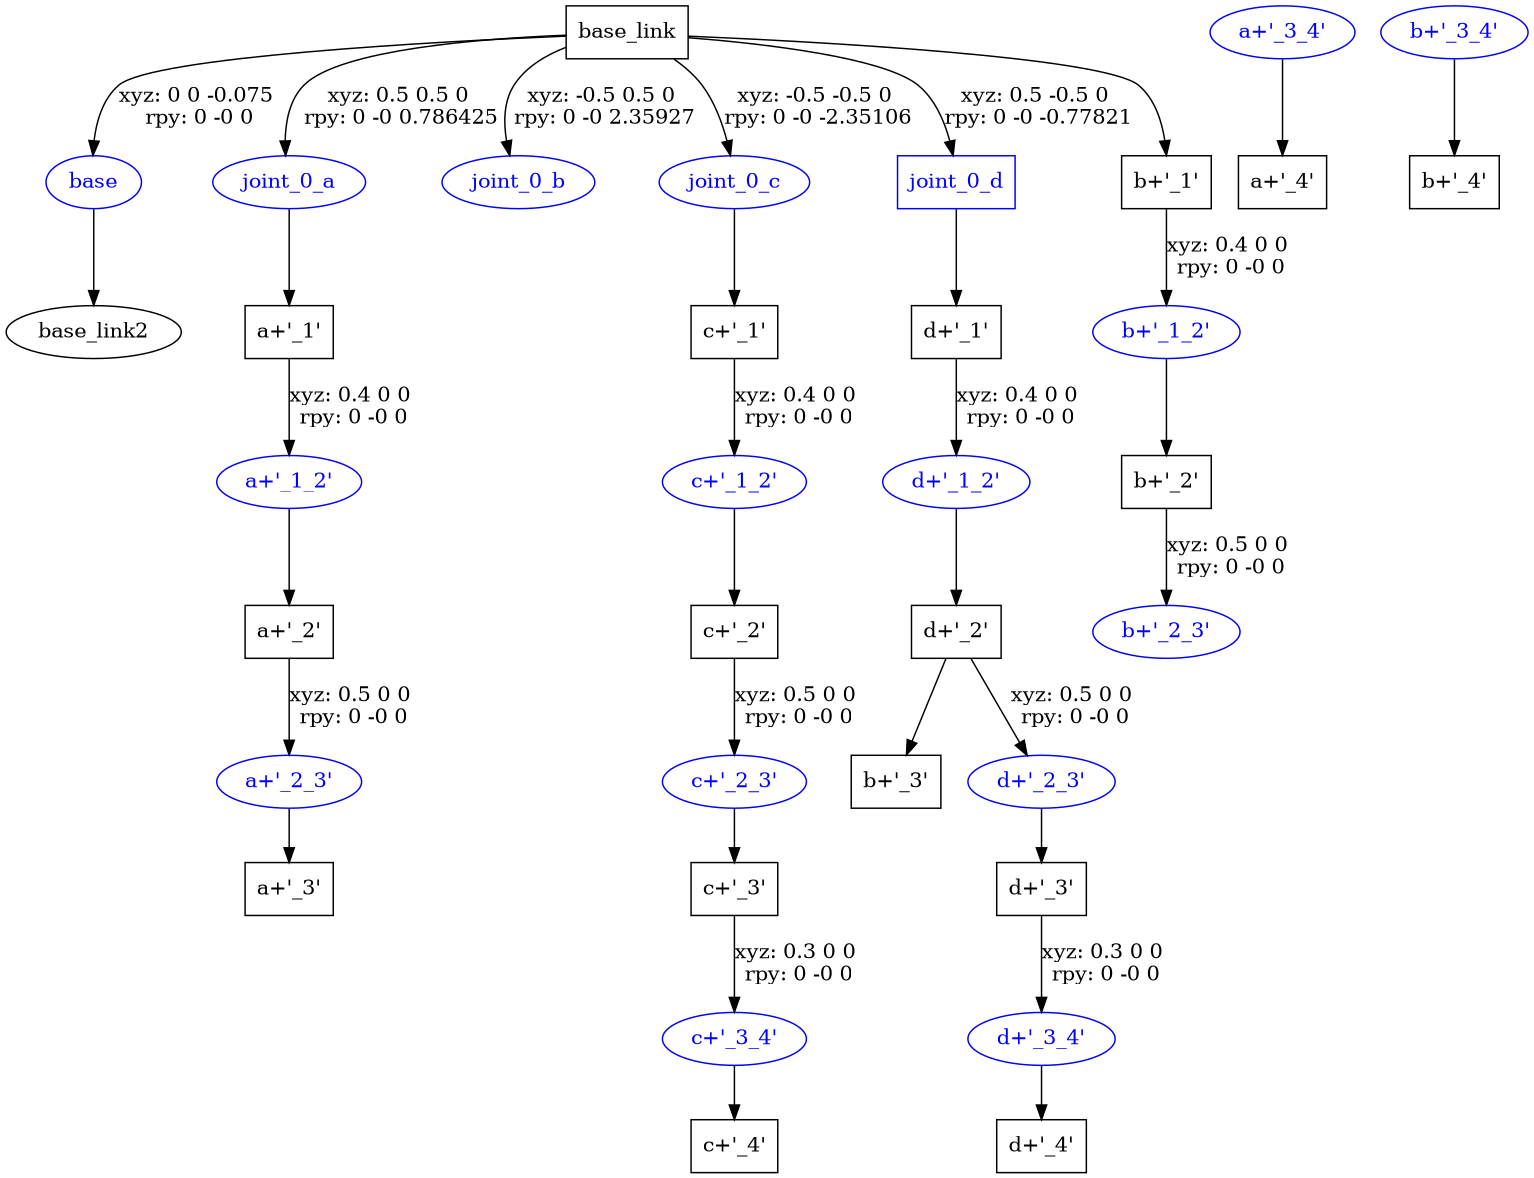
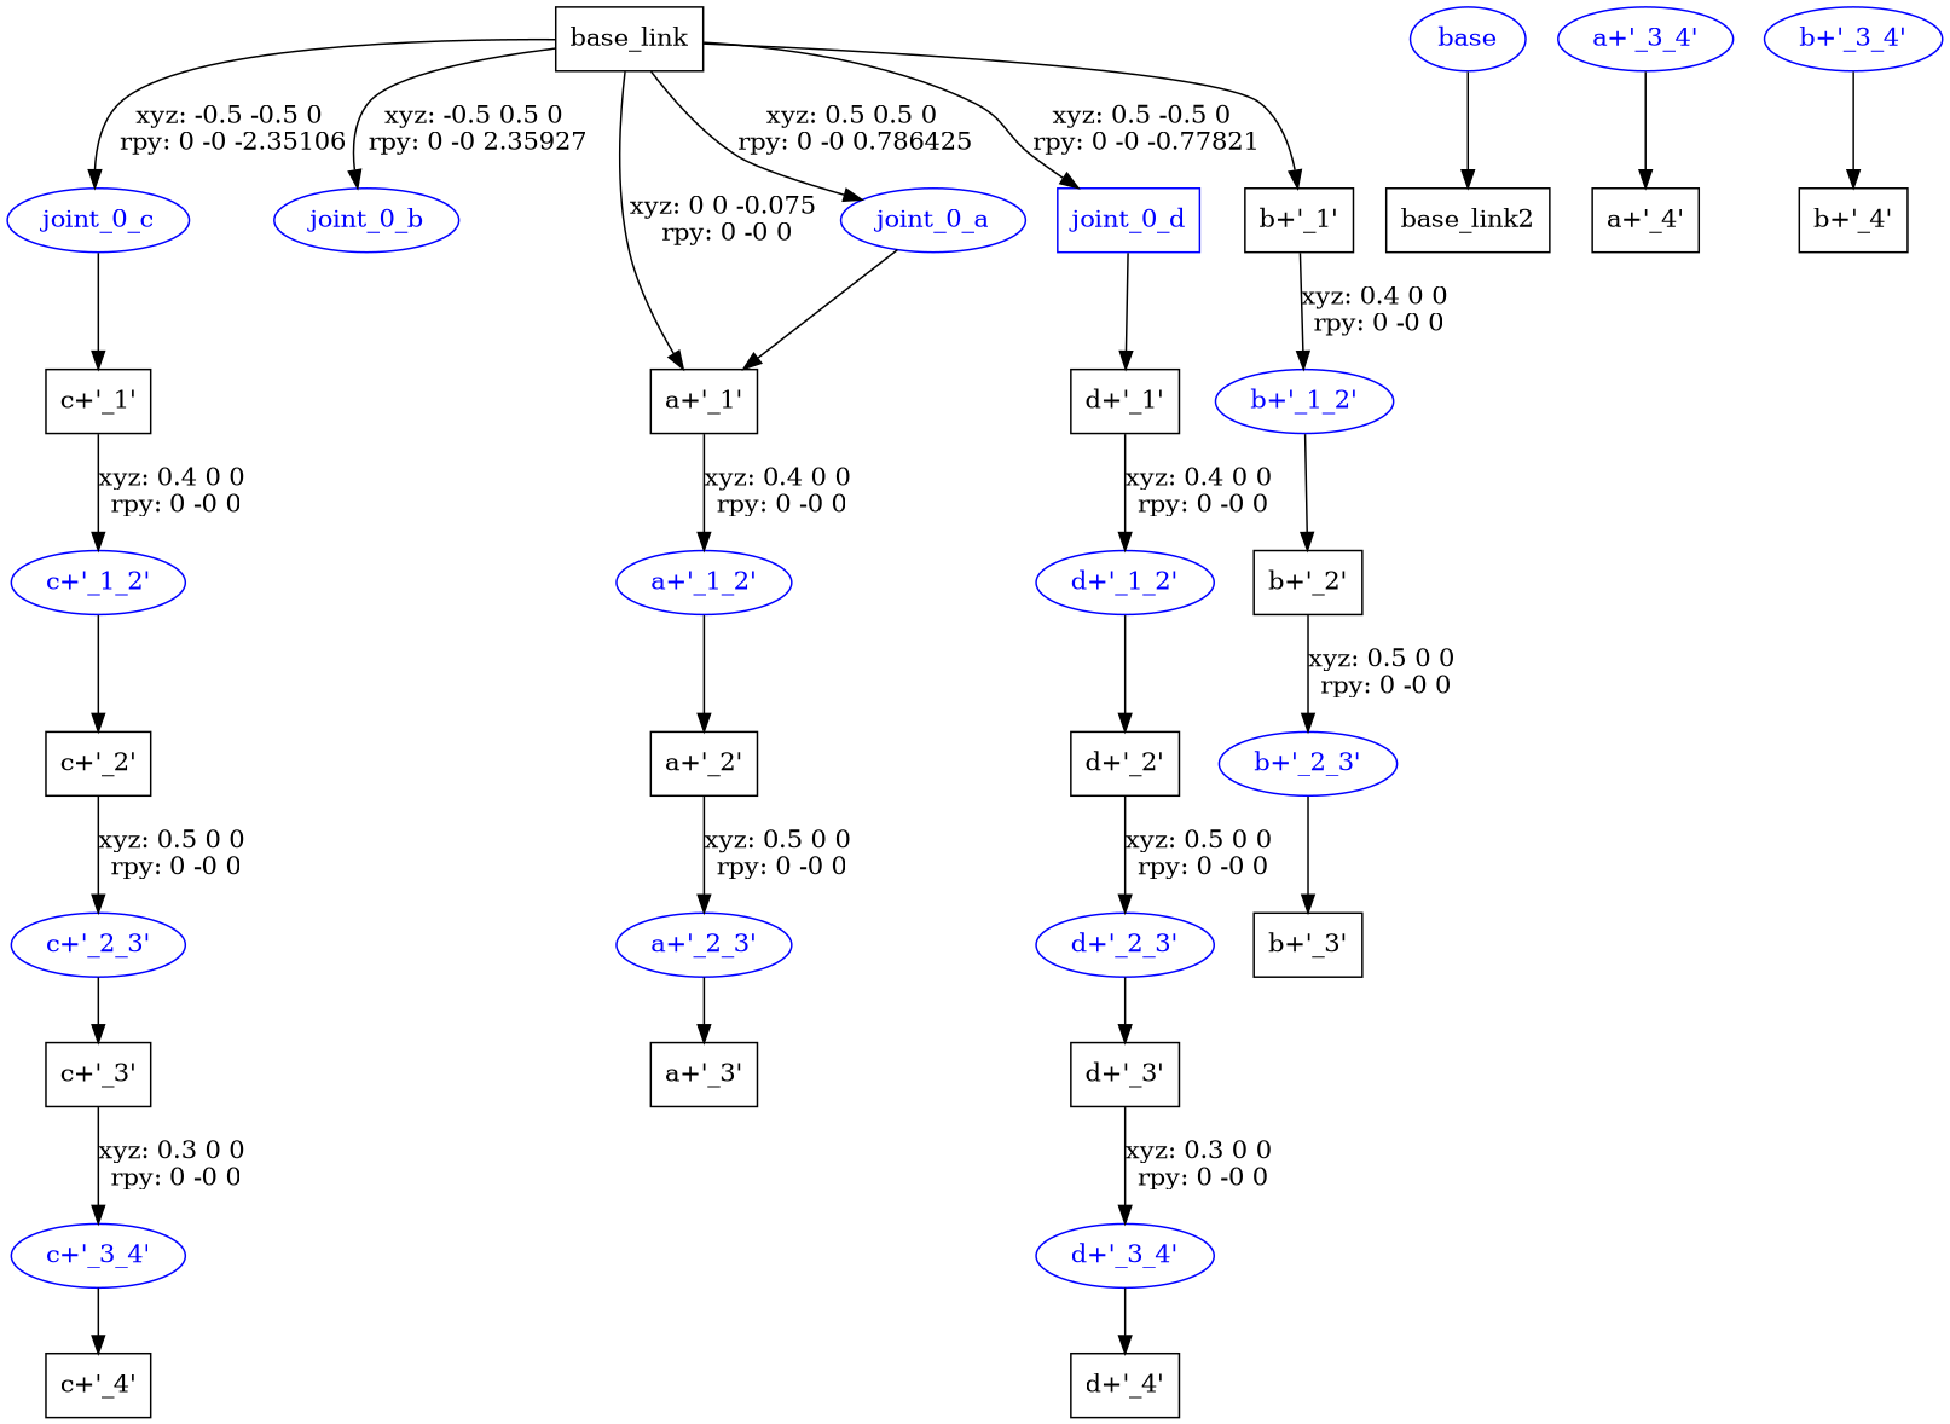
  digraph {
    node [shape=box]
    n1 [label=base_link]
    base [color=blue fontcolor=blue shape=ellipse]
    joint_0_a [color=blue fontcolor=blue shape=ellipse]
    joint_0_b [color=blue fontcolor=blue shape=ellipse]
    joint_0_c [color=blue fontcolor=blue shape=ellipse]
    joint_0_d [color=blue fontcolor=blue]
    n7 [label="b+'_1'"]
-   n8 [label=base_link2 shape=ellipse]
+   n8 [label=base_link2]
    n9 [label="a+'_1'"]
    n10 [label="c+'_1'"]
    n11 [label="d+'_1'"]
    "a+'_1_2'" [color=blue fontcolor=blue shape=ellipse]
    n13 [label="a+'_2'"]
    "a+'_2_3'" [color=blue fontcolor=blue shape=ellipse]
    n15 [label="a+'_3'"]
    "a+'_3_4'" [color=blue fontcolor=blue shape=ellipse]
    n17 [label="a+'_4'"]
    "b+'_1_2'" [color=blue fontcolor=blue shape=ellipse]
    n19 [label="b+'_2'"]
    "b+'_2_3'" [color=blue fontcolor=blue shape=ellipse]
    n21 [label="b+'_3'"]
    "b+'_3_4'" [color=blue fontcolor=blue shape=ellipse]
    n23 [label="b+'_4'"]
    "c+'_1_2'" [color=blue fontcolor=blue shape=ellipse]
    n25 [label="c+'_2'"]
    "c+'_2_3'" [color=blue fontcolor=blue shape=ellipse]
    n27 [label="c+'_3'"]
    "c+'_3_4'" [color=blue fontcolor=blue shape=ellipse]
    n29 [label="c+'_4'"]
    "d+'_1_2'" [color=blue fontcolor=blue shape=ellipse]
    n31 [label="d+'_2'"]
    "d+'_2_3'" [color=blue fontcolor=blue shape=ellipse]
    n33 [label="d+'_3'"]
    "d+'_3_4'" [color=blue fontcolor=blue shape=ellipse]
    n35 [label="d+'_4'"]
-   n1 -> base [label="xyz: 0 0 -0.075 \nrpy: 0 -0 0"]
+   n1 -> n9 [label="xyz: 0 0 -0.075 \nrpy: 0 -0 0"]
    n1 -> joint_0_a [label="xyz: 0.5 0.5 0 \nrpy: 0 -0 0.786425"]
    n1 -> joint_0_b [label="xyz: -0.5 0.5 0 \nrpy: 0 -0 2.35927"]
    n1 -> joint_0_c [label="xyz: -0.5 -0.5 0 \nrpy: 0 -0 -2.35106"]
    n1 -> joint_0_d [label="xyz: 0.5 -0.5 0 \nrpy: 0 -0 -0.77821"]
    n1 -> n7
    base -> n8
    joint_0_a -> n9
    joint_0_c -> n10
    joint_0_d -> n11
    n7 -> "b+'_1_2'" [label="xyz: 0.4 0 0 \nrpy: 0 -0 0"]
    n9 -> "a+'_1_2'" [label="xyz: 0.4 0 0 \nrpy: 0 -0 0"]
    n10 -> "c+'_1_2'" [label="xyz: 0.4 0 0 \nrpy: 0 -0 0"]
    n11 -> "d+'_1_2'" [label="xyz: 0.4 0 0 \nrpy: 0 -0 0"]
    "a+'_1_2'" -> n13
    n13 -> "a+'_2_3'" [label="xyz: 0.5 0 0 \nrpy: 0 -0 0"]
    "a+'_2_3'" -> n15
    "a+'_3_4'" -> n17
    "b+'_1_2'" -> n19
    n19 -> "b+'_2_3'" [label="xyz: 0.5 0 0 \nrpy: 0 -0 0"]
-   n31 -> n21
+   "b+'_2_3'" -> n21
    "b+'_3_4'" -> n23
    "c+'_1_2'" -> n25
    n25 -> "c+'_2_3'" [label="xyz: 0.5 0 0 \nrpy: 0 -0 0"]
    "c+'_2_3'" -> n27
    n27 -> "c+'_3_4'" [label="xyz: 0.3 0 0 \nrpy: 0 -0 0"]
    "c+'_3_4'" -> n29
    "d+'_1_2'" -> n31
    n31 -> "d+'_2_3'" [label="xyz: 0.5 0 0 \nrpy: 0 -0 0"]
    "d+'_2_3'" -> n33
    n33 -> "d+'_3_4'" [label="xyz: 0.3 0 0 \nrpy: 0 -0 0"]
    "d+'_3_4'" -> n35
  }
